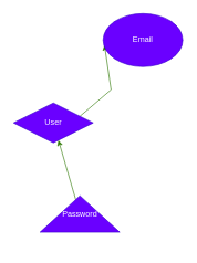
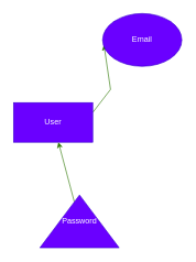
  <mxCell id="0" />
  <mxCell id="1" parent="0" />
  <mxCell id="2" style="edgeStyle=none;html=1;exitX=1;exitY=0.25;exitDx=0;exitDy=0;rounded=0;entryX=0.017;entryY=0.593;entryDx=0;entryDy=0;entryPerimeter=0;fillColor=#60a917;strokeColor=#2D7600;" edge="1" parent="1" source="3" target="4"><mxGeometry relative="1" as="geometry"><mxPoint x="167" y="75" as="targetPoint" /><Array as="points"><mxPoint x="167" y="135" /></Array></mxGeometry></mxCell>
- <mxCell id="3" value="User" style="rhombus;whiteSpace=wrap;html=1;fillColor=#6a00ff;fontColor=#ffffff;strokeColor=#3700CC;" vertex="1" parent="1"><mxGeometry y="155" width="120" height="60" as="geometry" x="20" /></mxCell>
+ <mxCell id="3" value="User" style="rounded=0;whiteSpace=wrap;html=1;fillColor=#6a00ff;fontColor=#ffffff;strokeColor=#3700CC;" vertex="1" parent="1"><mxGeometry y="155" width="120" height="60" as="geometry" x="20" /></mxCell>
  <mxCell id="4" value="Email" style="ellipse;whiteSpace=wrap;html=1;rounded=0;fillColor=#6a00ff;fontColor=#ffffff;strokeColor=#3700CC;" vertex="1" parent="1"><mxGeometry x="155" y="20" width="120" height="80" as="geometry" /></mxCell>
  <mxCell id="5" value="" style="edgeStyle=none;html=1;fillColor=#60a917;strokeColor=#2D7600;" edge="1" parent="1" source="6" target="3"><mxGeometry relative="1" as="geometry" /></mxCell>
- <mxCell id="6" value="Password" style="triangle;whiteSpace=wrap;html=1;direction=north;fillColor=#6a00ff;fontColor=#ffffff;strokeColor=#3700CC;" vertex="1" parent="1"><mxGeometry x="60" y="295" width="120" height="55" as="geometry" /></mxCell>
+ <mxCell id="6" value="Password" style="triangle;whiteSpace=wrap;html=1;direction=north;fillColor=#6a00ff;fontColor=#ffffff;strokeColor=#3700CC;" vertex="1" parent="1"><mxGeometry x="60" y="295" width="120" height="80" as="geometry" /></mxCell>
